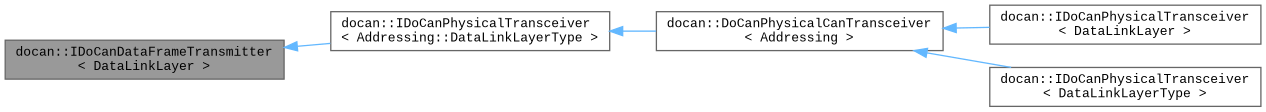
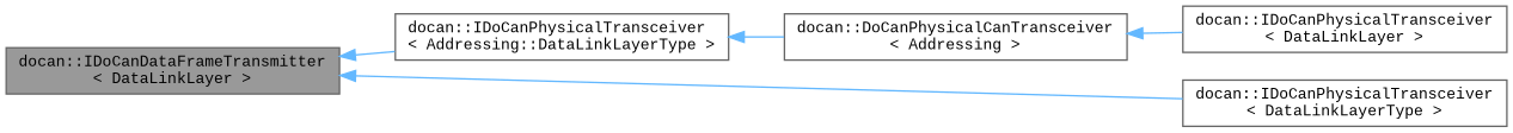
  digraph {
    fontname="Liberation Mono"
    rankdir=LR
    node [color=gray40 fillcolor=white fontname="Liberation Mono" fontsize=10 shape=box style=filled]
    edge [color=steelblue1 dir=back fontname="Liberation Mono" fontsize=10 labelfontname=Helvetica labelfontsize=10 style=solid]
    n1 [fillcolor=grey60 fontcolor=black height=0.2 label="docan::IDoCanDataFrameTransmitter\l\< DataLinkLayer \>" width=0.4]
    n2 [height=0.2 label="docan::IDoCanPhysicalTransceiver\l\< Addressing::DataLinkLayerType \>" width=0.4]
    n3 [height=0.2 label="docan::IDoCanPhysicalTransceiver\l\< DataLinkLayerType \>" width=0.4]
    n4 [height=0.2 label="docan::DoCanPhysicalCanTransceiver\l\< Addressing \>" width=0.4]
    n5 [height=0.2 label="docan::IDoCanPhysicalTransceiver\l\< DataLinkLayer \>" width=0.4]
    n1 -> n2
-   n4 -> n3
+   n1 -> n3
    n2 -> n4
    n4 -> n5
  }
